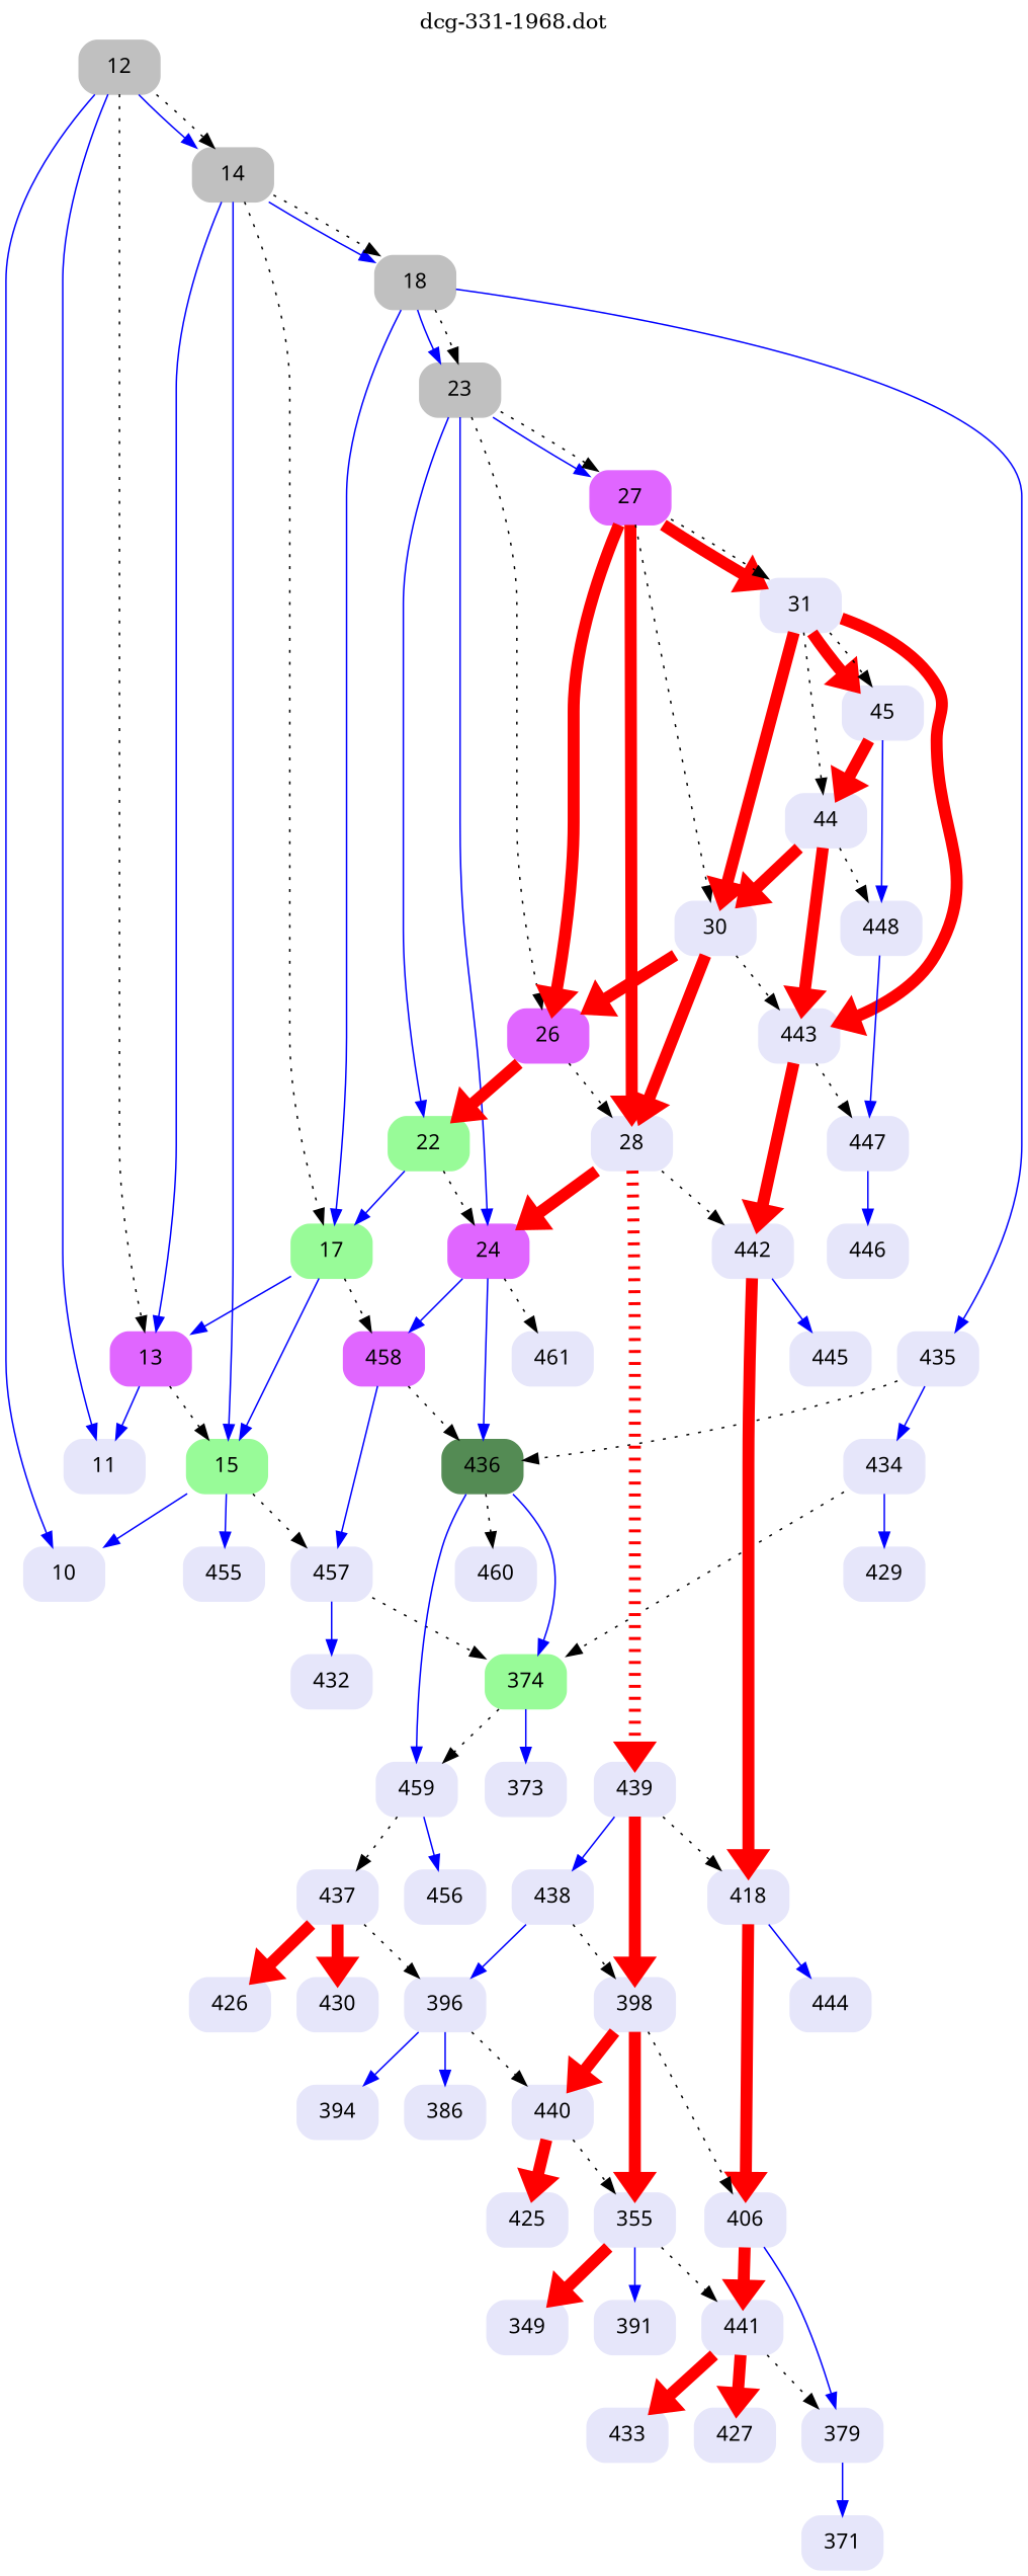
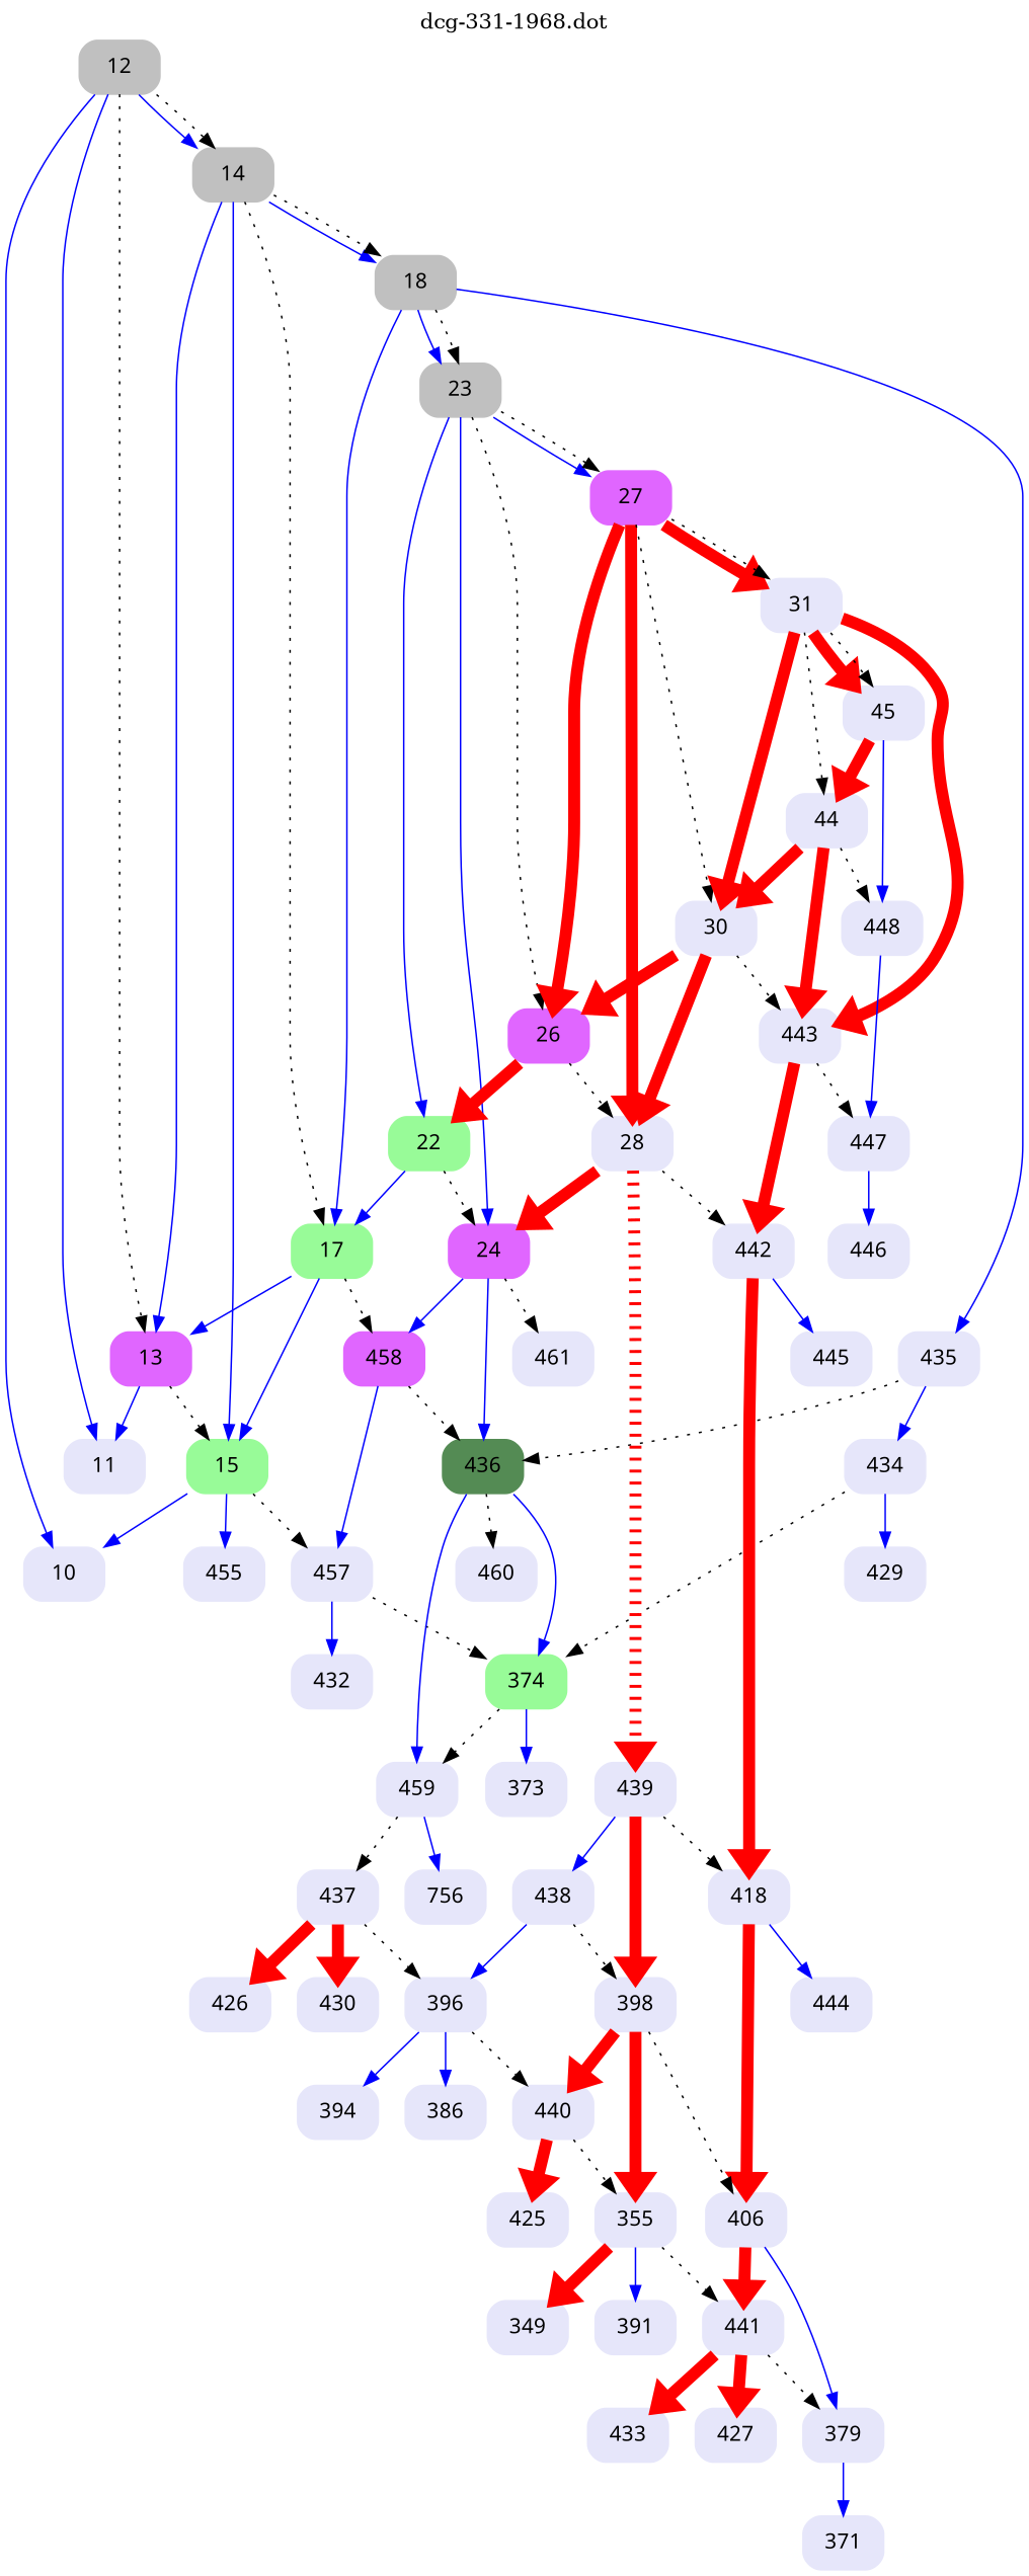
  digraph {
    label="dcg-331-1968.dot"
    labelloc=t
    node [color=lavender fontname="sans-serif" shape=box style="rounded,filled"]
    edge [color=blue penwidth=1]
    n1 [color=grey label=12]
    n2 [label=11]
    n3 [label=10]
    n4 [color=grey label=14]
    n5 [color=mediumorchid1 label=13]
    n6 [color=palegreen label=15]
    n7 [color=grey label=18]
    n8 [color=palegreen label=17]
    n9 [label=457]
    n10 [label=455]
    n11 [label=435]
    n12 [color=grey label=23]
    n13 [color=mediumorchid1 label=458]
    n14 [color=palegreen label=374]
    n15 [label=432]
    n16 [color=palegreen4 label=436]
    n17 [label=434]
    n18 [color=palegreen label=22]
    n19 [color=mediumorchid1 label=24]
    n20 [color=mediumorchid1 label=27]
    n21 [color=mediumorchid1 label=26]
    n22 [label=459]
    n23 [label=460]
    n24 [label=429]
    n25 [label=461]
    n26 [label=28]
    n27 [label=31]
    n28 [label=30]
    n29 [label=442]
    n30 [label=439]
    n31 [label=443]
    n32 [label=45]
    n33 [label=44]
    n34 [label=418]
    n35 [label=445]
    n36 [label=438]
    n37 [label=398]
    n38 [label=447]
    n39 [label=448]
    n40 [label=446]
    n41 [label=406]
    n42 [label=444]
    n43 [label=441]
    n44 [label=379]
    n45 [label=433]
    n46 [label=427]
    n47 [label=371]
    n48 [label=396]
    n49 [label=440]
    n50 [label=355]
    n51 [label=394]
    n52 [label=386]
    n53 [label=425]
    n54 [label=349]
    n55 [label=391]
    n56 [label=373]
-   n57 [label=456]
+   n57 [label=756]
    n58 [label=437]
    n59 [label=426]
    n60 [label=430]
    n1 -> n2
    n1 -> n3
    n1 -> n4
    n1 -> n4 [style=dotted color="" penwidth=""]
    n1 -> n5 [style=dotted color="" penwidth=""]
    n4 -> n5
    n4 -> n6
    n4 -> n7
    n4 -> n7 [style=dotted color="" penwidth=""]
    n4 -> n8 [style=dotted color="" penwidth=""]
    n5 -> n2
    n5 -> n6 [style=dotted color="" penwidth=""]
    n6 -> n3
    n6 -> n9 [style=dotted color="" penwidth=""]
    n6 -> n10
    n7 -> n8
    n7 -> n11
    n7 -> n12
    n7 -> n12 [style=dotted color="" penwidth=""]
    n8 -> n5
    n8 -> n6
    n8 -> n13 [style=dotted color="" penwidth=""]
    n9 -> n14 [style=dotted color="" penwidth=""]
    n9 -> n15
    n11 -> n16 [style=dotted color="" penwidth=""]
    n11 -> n17
    n12 -> n18
    n12 -> n19
    n12 -> n20
    n12 -> n20 [style=dotted color="" penwidth=""]
    n12 -> n21 [style=dotted color="" penwidth=""]
    n13 -> n9
    n13 -> n16 [style=dotted color="" penwidth=""]
    n14 -> n22 [style=dotted color="" penwidth=""]
    n14 -> n56
    n16 -> n14
    n16 -> n22
    n16 -> n23 [style=dotted color="" penwidth=""]
    n17 -> n14 [style=dotted color="" penwidth=""]
    n17 -> n24
    n18 -> n8
    n18 -> n19 [style=dotted color="" penwidth=""]
    n19 -> n13
    n19 -> n16
    n19 -> n25 [style=dotted color="" penwidth=""]
    n20 -> n21 [color=red penwidth=8]
    n20 -> n26 [color=red penwidth=8]
    n20 -> n27 [color=red penwidth=8]
    n20 -> n27 [style=dotted color="" penwidth=""]
    n20 -> n28 [style=dotted color="" penwidth=""]
    n21 -> n18 [color=red penwidth=8]
    n21 -> n26 [style=dotted color="" penwidth=""]
    n22 -> n57
    n22 -> n58 [style=dotted color="" penwidth=""]
    n26 -> n19 [color=red penwidth=8]
    n26 -> n29 [style=dotted color="" penwidth=""]
    n26 -> n30 [color=red penwidth=8 style=dotted]
    n27 -> n28 [color=red penwidth=8]
    n27 -> n31 [color=red penwidth=8]
    n27 -> n32 [color=red penwidth=8]
    n27 -> n32 [style=dotted color="" penwidth=""]
    n27 -> n33 [style=dotted color="" penwidth=""]
    n28 -> n21 [color=red penwidth=8]
    n28 -> n26 [color=red penwidth=8]
    n28 -> n31 [style=dotted color="" penwidth=""]
    n29 -> n34 [color=red penwidth=8]
    n29 -> n35
    n30 -> n34 [style=dotted color="" penwidth=""]
    n30 -> n36
    n30 -> n37 [color=red penwidth=8]
    n31 -> n29 [color=red penwidth=8]
    n31 -> n38 [style=dotted color="" penwidth=""]
    n32 -> n33 [color=red penwidth=8]
    n32 -> n39
    n33 -> n28 [color=red penwidth=8]
    n33 -> n31 [color=red penwidth=8]
    n33 -> n39 [style=dotted color="" penwidth=""]
    n34 -> n41 [color=red penwidth=8]
    n34 -> n42
    n36 -> n37 [style=dotted color="" penwidth=""]
    n36 -> n48
    n37 -> n41 [style=dotted color="" penwidth=""]
    n37 -> n49 [color=red penwidth=8]
    n37 -> n50 [color=red penwidth=8]
    n38 -> n40
    n39 -> n38
    n41 -> n43 [color=red penwidth=8]
    n41 -> n44
    n43 -> n44 [style=dotted color="" penwidth=""]
    n43 -> n45 [color=red penwidth=8]
    n43 -> n46 [color=red penwidth=8]
    n44 -> n47
    n48 -> n49 [style=dotted color="" penwidth=""]
    n48 -> n51
    n48 -> n52
    n49 -> n50 [style=dotted color="" penwidth=""]
    n49 -> n53 [color=red penwidth=8]
    n50 -> n43 [style=dotted color="" penwidth=""]
    n50 -> n54 [color=red penwidth=8]
    n50 -> n55
    n58 -> n48 [style=dotted color="" penwidth=""]
    n58 -> n59 [color=red penwidth=8]
    n58 -> n60 [color=red penwidth=8]
  }
